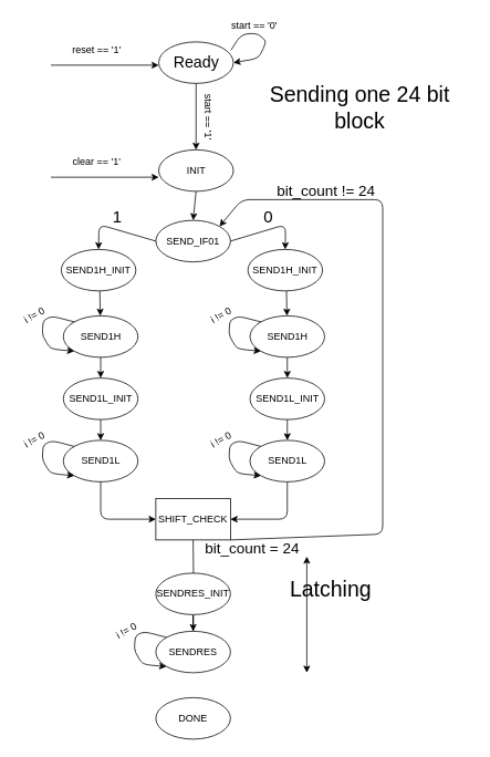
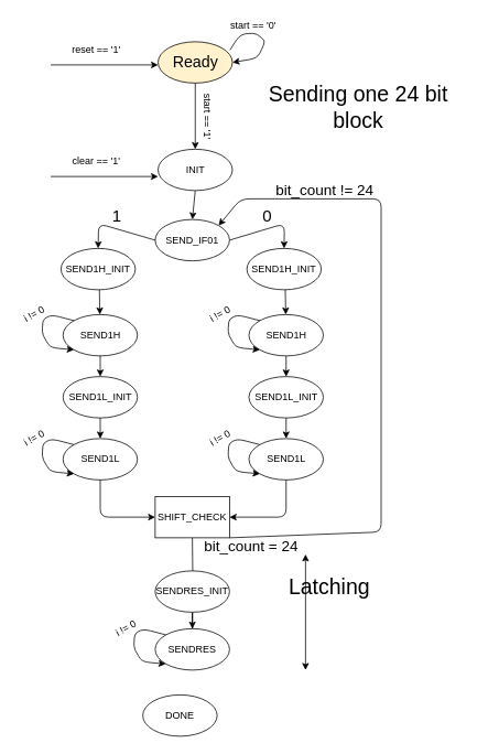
  <mxCell id="0" />
  <mxCell id="1" parent="0" />
- <mxCell id="2" value="&lt;font style=&quot;font-size: 19px&quot;&gt;Ready&lt;/font&gt;" style="ellipse;whiteSpace=wrap;html=1;" parent="1" vertex="1"><mxGeometry x="190.5" y="50" width="90" height="50" as="geometry" /></mxCell>
+ <mxCell id="2" value="&lt;font style=&quot;font-size: 19px&quot;&gt;Ready&lt;/font&gt;" style="ellipse;whiteSpace=wrap;html=1;fillColor=#fff2cc;" parent="1" vertex="1"><mxGeometry x="190.5" y="50" width="90" height="50" as="geometry" /></mxCell>
  <mxCell id="3" value="" style="endArrow=classic;html=1;exitX=0.967;exitY=0.2;exitDx=0;exitDy=0;exitPerimeter=0;entryX=1;entryY=0.5;entryDx=0;entryDy=0;" parent="1" source="2" target="2" edge="1"><mxGeometry width="50" height="50" relative="1" as="geometry"><mxPoint x="300.5" y="60" as="sourcePoint" /><mxPoint x="370.5" y="30" as="targetPoint" /><Array as="points"><mxPoint x="290.5" y="40" /><mxPoint x="310.5" y="40" /><mxPoint x="320.5" y="50" /><mxPoint x="310.5" y="70" /></Array></mxGeometry></mxCell>
  <mxCell id="4" value="start == '0'" style="text;html=1;strokeColor=none;fillColor=none;align=center;verticalAlign=middle;whiteSpace=wrap;rounded=0;" parent="1" vertex="1"><mxGeometry x="270.5" y="20" width="70" height="20" as="geometry" /></mxCell>
  <mxCell id="5" value="" style="endArrow=classic;html=1;exitX=0.5;exitY=1;exitDx=0;exitDy=0;entryX=0.5;entryY=0;entryDx=0;entryDy=0;" parent="1" source="2" edge="1"><mxGeometry width="50" height="50" relative="1" as="geometry"><mxPoint x="430.5" y="230" as="sourcePoint" /><mxPoint x="235.5" y="180" as="targetPoint" /></mxGeometry></mxCell>
  <mxCell id="6" value="start == '1'" style="text;html=1;strokeColor=none;fillColor=none;align=center;verticalAlign=middle;whiteSpace=wrap;rounded=0;rotation=90;direction=west;" parent="1" vertex="1"><mxGeometry x="220.5" y="130" width="60" height="20" as="geometry" /></mxCell>
  <mxCell id="7" value="" style="endArrow=classic;html=1;exitX=0.5;exitY=1;exitDx=0;exitDy=0;entryX=0.5;entryY=0;entryDx=0;entryDy=0;" parent="1" edge="1" target="19" source="45"><mxGeometry width="50" height="50" relative="1" as="geometry"><mxPoint x="226.5" y="230" as="sourcePoint" /><mxPoint x="215.5" y="270" as="targetPoint" /></mxGeometry></mxCell>
  <mxCell id="8" value="" style="endArrow=classic;html=1;entryX=0;entryY=0.66;entryDx=0;entryDy=0;entryPerimeter=0;" parent="1" edge="1"><mxGeometry width="50" height="50" relative="1" as="geometry"><mxPoint x="60.5" y="213" as="sourcePoint" /><mxPoint x="190.5" y="213" as="targetPoint" /></mxGeometry></mxCell>
  <mxCell id="9" value="clear == '1'" style="text;html=1;strokeColor=none;fillColor=none;align=center;verticalAlign=middle;whiteSpace=wrap;rounded=0;" parent="1" vertex="1"><mxGeometry x="80.5" y="185" width="70" height="20" as="geometry" /></mxCell>
  <mxCell id="10" value="" style="endArrow=classic;html=1;entryX=0;entryY=0.66;entryDx=0;entryDy=0;entryPerimeter=0;" parent="1" edge="1"><mxGeometry width="50" height="50" relative="1" as="geometry"><mxPoint x="60.5" y="78" as="sourcePoint" /><mxPoint x="190.5" y="78" as="targetPoint" /></mxGeometry></mxCell>
  <mxCell id="11" value="reset == '1'" style="text;html=1;strokeColor=none;fillColor=none;align=center;verticalAlign=middle;whiteSpace=wrap;rounded=0;" parent="1" vertex="1"><mxGeometry x="80.5" y="50" width="70" height="20" as="geometry" /></mxCell>
  <mxCell id="12" value="SEND1H_INIT" style="ellipse;whiteSpace=wrap;html=1;" parent="1" vertex="1"><mxGeometry x="73" y="300" width="90" height="50" as="geometry" /></mxCell>
  <mxCell id="13" value="SEND1H" style="ellipse;whiteSpace=wrap;html=1;" parent="1" vertex="1"><mxGeometry x="75.5" y="380" width="90" height="50" as="geometry" /></mxCell>
  <mxCell id="14" value="" style="endArrow=classic;html=1;exitX=0;exitY=0.5;exitDx=0;exitDy=0;entryX=0.5;entryY=0;entryDx=0;entryDy=0;" parent="1" source="19" target="12" edge="1"><mxGeometry width="50" height="50" relative="1" as="geometry"><mxPoint x="163" y="270" as="sourcePoint" /><mxPoint x="85.5" y="210" as="targetPoint" /><Array as="points"><mxPoint x="118.5" y="270" /></Array></mxGeometry></mxCell>
  <mxCell id="15" value="" style="endArrow=classic;html=1;exitX=1;exitY=0.5;exitDx=0;exitDy=0;entryX=0.5;entryY=0;entryDx=0;entryDy=0;" parent="1" source="19" edge="1"><mxGeometry width="50" height="50" relative="1" as="geometry"><mxPoint x="298" y="270" as="sourcePoint" /><mxPoint x="343" y="300" as="targetPoint" /><Array as="points"><mxPoint x="343.5" y="270" /></Array></mxGeometry></mxCell>
  <mxCell id="16" value="" style="endArrow=classic;html=1;" parent="1" target="13" edge="1"><mxGeometry width="50" height="50" relative="1" as="geometry"><mxPoint x="119.5" y="350" as="sourcePoint" /><mxPoint x="45.5" y="300" as="targetPoint" /></mxGeometry></mxCell>
  <mxCell id="17" value="1" style="text;html=1;strokeColor=none;fillColor=none;align=center;verticalAlign=middle;whiteSpace=wrap;rounded=0;fontSize=20;" parent="1" vertex="1"><mxGeometry x="120.5" y="250" width="40" height="20" as="geometry" /></mxCell>
  <mxCell id="18" value="0" style="text;html=1;strokeColor=none;fillColor=none;align=center;verticalAlign=middle;whiteSpace=wrap;rounded=0;fontSize=20;" parent="1" vertex="1"><mxGeometry x="303" y="250" width="40" height="20" as="geometry" /></mxCell>
  <mxCell id="19" value="SEND_IF01" style="ellipse;whiteSpace=wrap;html=1;" parent="1" vertex="1"><mxGeometry x="187" y="265" width="90" height="50" as="geometry" /></mxCell>
  <mxCell id="20" value="SEND1L_INIT" style="ellipse;whiteSpace=wrap;html=1;" vertex="1" parent="1"><mxGeometry x="75.5" y="455" width="90" height="50" as="geometry" /></mxCell>
  <mxCell id="21" value="SEND1L" style="ellipse;whiteSpace=wrap;html=1;" vertex="1" parent="1"><mxGeometry x="75.5" y="530" width="90" height="50" as="geometry" /></mxCell>
  <mxCell id="22" value="" style="endArrow=classic;html=1;exitX=0.5;exitY=1;exitDx=0;exitDy=0;entryX=0.5;entryY=0;entryDx=0;entryDy=0;" edge="1" parent="1" source="13" target="20"><mxGeometry width="50" height="50" relative="1" as="geometry"><mxPoint x="200.5" y="560" as="sourcePoint" /><mxPoint x="250.5" y="510" as="targetPoint" /></mxGeometry></mxCell>
  <mxCell id="23" value="" style="endArrow=classic;html=1;exitX=0.5;exitY=1;exitDx=0;exitDy=0;" edge="1" parent="1" source="20" target="21"><mxGeometry width="50" height="50" relative="1" as="geometry"><mxPoint x="220.5" y="630" as="sourcePoint" /><mxPoint x="270.5" y="580" as="targetPoint" /></mxGeometry></mxCell>
  <mxCell id="24" value="" style="endArrow=classic;html=1;exitX=0;exitY=0;exitDx=0;exitDy=0;entryX=0;entryY=1;entryDx=0;entryDy=0;" edge="1" parent="1" source="13" target="13"><mxGeometry width="50" height="50" relative="1" as="geometry"><mxPoint x="-19.5" y="500" as="sourcePoint" /><mxPoint x="30.5" y="450" as="targetPoint" /><Array as="points"><mxPoint x="60.5" y="380" /><mxPoint x="50.5" y="387" /><mxPoint x="50.5" y="405" /><mxPoint x="60.5" y="420" /></Array></mxGeometry></mxCell>
  <mxCell id="25" value="i != 0" style="text;html=1;strokeColor=none;fillColor=none;align=center;verticalAlign=middle;whiteSpace=wrap;rounded=0;rotation=-30;" vertex="1" parent="1"><mxGeometry x="20.5" y="370" width="40" height="20" as="geometry" /></mxCell>
  <mxCell id="26" value="" style="endArrow=classic;html=1;exitX=0;exitY=0;exitDx=0;exitDy=0;entryX=0;entryY=1;entryDx=0;entryDy=0;" edge="1" parent="1"><mxGeometry width="50" height="50" relative="1" as="geometry"><mxPoint x="88.68" y="537.322" as="sourcePoint" /><mxPoint x="88.68" y="572.678" as="targetPoint" /><Array as="points"><mxPoint x="60.5" y="530" /><mxPoint x="50.5" y="537" /><mxPoint x="50.5" y="555" /><mxPoint x="60.5" y="570" /></Array></mxGeometry></mxCell>
  <mxCell id="27" value="i != 0" style="text;html=1;strokeColor=none;fillColor=none;align=center;verticalAlign=middle;whiteSpace=wrap;rounded=0;rotation=-30;" vertex="1" parent="1"><mxGeometry x="20.5" y="520" width="40" height="20" as="geometry" /></mxCell>
  <mxCell id="28" value="SEND1H_INIT" style="ellipse;whiteSpace=wrap;html=1;" vertex="1" parent="1"><mxGeometry x="298" y="300" width="90" height="50" as="geometry" /></mxCell>
  <mxCell id="29" value="SEND1H" style="ellipse;whiteSpace=wrap;html=1;" vertex="1" parent="1"><mxGeometry x="300.5" y="380" width="90" height="50" as="geometry" /></mxCell>
  <mxCell id="30" value="" style="endArrow=classic;html=1;" edge="1" parent="1" target="29"><mxGeometry width="50" height="50" relative="1" as="geometry"><mxPoint x="344.5" y="350" as="sourcePoint" /><mxPoint x="270.5" y="300" as="targetPoint" /></mxGeometry></mxCell>
  <mxCell id="31" value="SEND1L_INIT" style="ellipse;whiteSpace=wrap;html=1;" vertex="1" parent="1"><mxGeometry x="300.5" y="455" width="90" height="50" as="geometry" /></mxCell>
  <mxCell id="32" value="SEND1L" style="ellipse;whiteSpace=wrap;html=1;" vertex="1" parent="1"><mxGeometry x="300.5" y="530" width="90" height="50" as="geometry" /></mxCell>
  <mxCell id="33" value="" style="endArrow=classic;html=1;exitX=0.5;exitY=1;exitDx=0;exitDy=0;entryX=0.5;entryY=0;entryDx=0;entryDy=0;" edge="1" parent="1" source="29" target="31"><mxGeometry width="50" height="50" relative="1" as="geometry"><mxPoint x="425.5" y="560" as="sourcePoint" /><mxPoint x="475.5" y="510" as="targetPoint" /></mxGeometry></mxCell>
  <mxCell id="34" value="" style="endArrow=classic;html=1;exitX=0.5;exitY=1;exitDx=0;exitDy=0;" edge="1" parent="1" source="31" target="32"><mxGeometry width="50" height="50" relative="1" as="geometry"><mxPoint x="445.5" y="630" as="sourcePoint" /><mxPoint x="495.5" y="580" as="targetPoint" /></mxGeometry></mxCell>
  <mxCell id="35" value="" style="endArrow=classic;html=1;exitX=0;exitY=0;exitDx=0;exitDy=0;entryX=0;entryY=1;entryDx=0;entryDy=0;" edge="1" parent="1" source="29" target="29"><mxGeometry width="50" height="50" relative="1" as="geometry"><mxPoint x="205.5" y="500" as="sourcePoint" /><mxPoint x="255.5" y="450" as="targetPoint" /><Array as="points"><mxPoint x="285.5" y="380" /><mxPoint x="275.5" y="387" /><mxPoint x="275.5" y="405" /><mxPoint x="285.5" y="420" /></Array></mxGeometry></mxCell>
  <mxCell id="36" value="i != 0" style="text;html=1;strokeColor=none;fillColor=none;align=center;verticalAlign=middle;whiteSpace=wrap;rounded=0;rotation=-30;" vertex="1" parent="1"><mxGeometry x="245.5" y="370" width="40" height="20" as="geometry" /></mxCell>
  <mxCell id="37" value="" style="endArrow=classic;html=1;exitX=0;exitY=0;exitDx=0;exitDy=0;entryX=0;entryY=1;entryDx=0;entryDy=0;" edge="1" parent="1"><mxGeometry width="50" height="50" relative="1" as="geometry"><mxPoint x="313.68" y="537.322" as="sourcePoint" /><mxPoint x="313.68" y="572.678" as="targetPoint" /><Array as="points"><mxPoint x="285.5" y="530" /><mxPoint x="275.5" y="537" /><mxPoint x="275.5" y="555" /><mxPoint x="285.5" y="570" /></Array></mxGeometry></mxCell>
  <mxCell id="38" value="i != 0" style="text;html=1;strokeColor=none;fillColor=none;align=center;verticalAlign=middle;whiteSpace=wrap;rounded=0;rotation=-30;" vertex="1" parent="1"><mxGeometry x="245.5" y="520" width="40" height="20" as="geometry" /></mxCell>
  <mxCell id="39" value="SHIFT_CHECK" style="whiteSpace=wrap;html=1;rounded=0;" vertex="1" parent="1"><mxGeometry x="187" y="600" width="90" height="50" as="geometry" /></mxCell>
  <mxCell id="40" value="" style="endArrow=classic;html=1;exitX=0.5;exitY=1;exitDx=0;exitDy=0;entryX=0;entryY=0.5;entryDx=0;entryDy=0;" edge="1" parent="1" source="21" target="39"><mxGeometry width="50" height="50" relative="1" as="geometry"><mxPoint x="40.5" y="700" as="sourcePoint" /><mxPoint x="90.5" y="650" as="targetPoint" /><Array as="points"><mxPoint x="120.5" y="625" /></Array></mxGeometry></mxCell>
  <mxCell id="41" value="" style="endArrow=classic;html=1;exitX=0.5;exitY=1;exitDx=0;exitDy=0;entryX=1;entryY=0.5;entryDx=0;entryDy=0;" edge="1" parent="1" source="32" target="39"><mxGeometry width="50" height="50" relative="1" as="geometry"><mxPoint x="410.5" y="660" as="sourcePoint" /><mxPoint x="460.5" y="610" as="targetPoint" /><Array as="points"><mxPoint x="345.5" y="625" /></Array></mxGeometry></mxCell>
  <mxCell id="42" value="" style="endArrow=classic;html=1;exitX=0.5;exitY=1;exitDx=0;exitDy=0;" edge="1" parent="1" source="39"><mxGeometry width="50" height="50" relative="1" as="geometry"><mxPoint x="370.5" y="690" as="sourcePoint" /><mxPoint x="232.5" y="700" as="targetPoint" /></mxGeometry></mxCell>
  <mxCell id="43" value="" style="endArrow=classic;html=1;entryX=1;entryY=0;entryDx=0;entryDy=0;exitX=1;exitY=1;exitDx=0;exitDy=0;" edge="1" parent="1" source="39" target="19"><mxGeometry width="50" height="50" relative="1" as="geometry"><mxPoint x="420.5" y="640" as="sourcePoint" /><mxPoint x="470.5" y="590" as="targetPoint" /><Array as="points"><mxPoint x="460.5" y="643" /><mxPoint x="460.5" y="240" /><mxPoint x="290.5" y="240" /></Array></mxGeometry></mxCell>
  <mxCell id="44" value="&lt;font style=&quot;font-size: 18px&quot;&gt;bit_count != 24&lt;/font&gt;" style="text;html=1;strokeColor=none;fillColor=none;align=center;verticalAlign=middle;whiteSpace=wrap;rounded=0;rotation=0;" vertex="1" parent="1"><mxGeometry x="323" y="220" width="139" height="20" as="geometry" /></mxCell>
  <mxCell id="45" value="INIT" style="ellipse;whiteSpace=wrap;html=1;" vertex="1" parent="1"><mxGeometry x="190.5" y="180" width="90" height="50" as="geometry" /></mxCell>
  <mxCell id="46" value="" style="edgeStyle=orthogonalEdgeStyle;rounded=0;orthogonalLoop=1;jettySize=auto;html=1;" edge="1" parent="1" source="47" target="48"><mxGeometry relative="1" as="geometry" /></mxCell>
  <mxCell id="47" value="SENDRES_INIT" style="ellipse;whiteSpace=wrap;html=1;" vertex="1" parent="1"><mxGeometry x="187" y="690" width="90" height="50" as="geometry" /></mxCell>
  <mxCell id="48" value="SENDRES" style="ellipse;whiteSpace=wrap;html=1;" vertex="1" parent="1"><mxGeometry x="187" y="760" width="90" height="50" as="geometry" /></mxCell>
- <mxCell id="49" value="DONE" style="ellipse;whiteSpace=wrap;html=1;" vertex="1" parent="1"><mxGeometry x="187" y="840" width="90" height="50" as="geometry" /></mxCell>
+ <mxCell id="49" value="DONE" style="ellipse;whiteSpace=wrap;html=1;" vertex="1" parent="1"><mxGeometry x="172" y="840" width="90" height="50" as="geometry" /></mxCell>
  <mxCell id="50" value="" style="endArrow=classic;html=1;exitX=0;exitY=0;exitDx=0;exitDy=0;entryX=0;entryY=1;entryDx=0;entryDy=0;" edge="1" parent="1"><mxGeometry width="50" height="50" relative="1" as="geometry"><mxPoint x="199.68" y="767.322" as="sourcePoint" /><mxPoint x="199.68" y="802.678" as="targetPoint" /><Array as="points"><mxPoint x="171.5" y="760" /><mxPoint x="161.5" y="767" /><mxPoint x="161.5" y="785" /><mxPoint x="171.5" y="800" /></Array></mxGeometry></mxCell>
  <mxCell id="51" value="i != 0" style="text;html=1;strokeColor=none;fillColor=none;align=center;verticalAlign=middle;whiteSpace=wrap;rounded=0;rotation=-30;" vertex="1" parent="1"><mxGeometry x="131.5" y="750" width="40" height="20" as="geometry" /></mxCell>
  <mxCell id="52" value="&lt;font style=&quot;font-size: 26px&quot;&gt;Sending one 24 bit block&lt;/font&gt;" style="text;html=1;strokeColor=none;fillColor=none;align=center;verticalAlign=middle;whiteSpace=wrap;rounded=0;" vertex="1" parent="1"><mxGeometry x="298" y="100" width="270" height="60" as="geometry" /></mxCell>
  <mxCell id="53" value="" style="endArrow=classic;startArrow=classic;html=1;" edge="1" parent="1"><mxGeometry width="50" height="50" relative="1" as="geometry"><mxPoint x="369" y="810" as="sourcePoint" /><mxPoint x="369" y="670" as="targetPoint" /></mxGeometry></mxCell>
  <mxCell id="54" value="&lt;font style=&quot;font-size: 26px&quot;&gt;Latching&lt;/font&gt;" style="text;html=1;strokeColor=none;fillColor=none;align=center;verticalAlign=middle;whiteSpace=wrap;rounded=0;" vertex="1" parent="1"><mxGeometry x="364" y="700" width="68" height="20" as="geometry" /></mxCell>
  <mxCell id="55" value="&lt;font style=&quot;font-size: 18px&quot;&gt;bit_count = 24&lt;/font&gt;" style="text;html=1;strokeColor=none;fillColor=none;align=center;verticalAlign=middle;whiteSpace=wrap;rounded=0;rotation=0;" vertex="1" parent="1"><mxGeometry x="233.5" y="650" width="139" height="20" as="geometry" /></mxCell>
